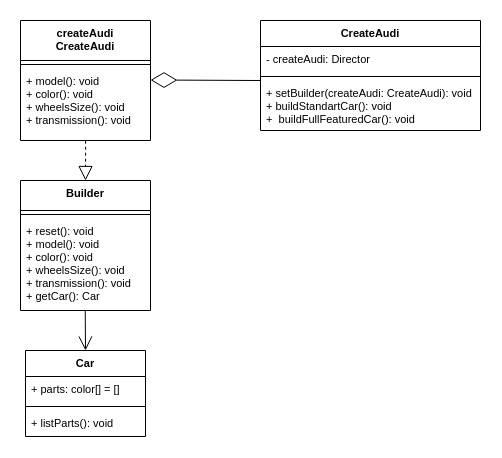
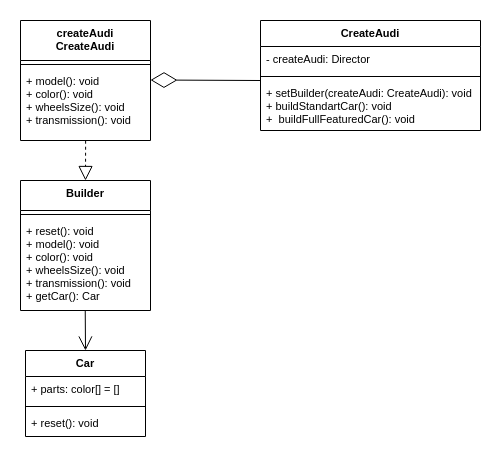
  <mxCell id="0" />
  <mxCell id="1" parent="0" />
  <mxCell id="2" value="createAudi&#10;CreateAudi" style="swimlane;fontStyle=1;align=center;verticalAlign=top;childLayout=stackLayout;horizontal=1;startSize=40;horizontalStack=0;resizeParent=1;resizeParentMax=0;resizeLast=0;collapsible=1;marginBottom=0;fontSize=11;" vertex="1" parent="1"><mxGeometry x="20" y="20" width="130" height="120" as="geometry" /></mxCell>
  <mxCell id="3" value="" style="line;strokeWidth=1;fillColor=none;align=left;verticalAlign=middle;spacingTop=-1;spacingLeft=3;spacingRight=3;rotatable=0;labelPosition=right;points=[];portConstraint=eastwest;strokeColor=inherit;fontSize=11;" vertex="1" parent="2"><mxGeometry y="40" width="130" height="8" as="geometry" /></mxCell>
  <mxCell id="4" value="+ model(): void&#10;+ color(): void&#10;+ wheelsSize(): void&#10;+ transmission(): void" style="text;strokeColor=none;fillColor=none;align=left;verticalAlign=top;spacingLeft=4;spacingRight=4;overflow=hidden;rotatable=0;points=[[0,0.5],[1,0.5]];portConstraint=eastwest;fontSize=11;" vertex="1" parent="2"><mxGeometry y="48" width="130" height="72" as="geometry" /></mxCell>
  <mxCell id="5" value="Builder" style="swimlane;fontStyle=1;align=center;verticalAlign=top;childLayout=stackLayout;horizontal=1;startSize=30;horizontalStack=0;resizeParent=1;resizeParentMax=0;resizeLast=0;collapsible=1;marginBottom=0;fontSize=11;" vertex="1" parent="1"><mxGeometry x="20" y="180" width="130" height="130" as="geometry" /></mxCell>
  <mxCell id="6" value="" style="line;strokeWidth=1;fillColor=none;align=left;verticalAlign=middle;spacingTop=-1;spacingLeft=3;spacingRight=3;rotatable=0;labelPosition=right;points=[];portConstraint=eastwest;strokeColor=inherit;fontSize=11;" vertex="1" parent="5"><mxGeometry y="30" width="130" height="8" as="geometry" /></mxCell>
  <mxCell id="7" value="+ reset(): void&#10;+ model(): void&#10;+ color(): void&#10;+ wheelsSize(): void&#10;+ transmission(): void&#10;+ getCar(): Car" style="text;strokeColor=none;fillColor=none;align=left;verticalAlign=top;spacingLeft=4;spacingRight=4;overflow=hidden;rotatable=0;points=[[0,0.5],[1,0.5]];portConstraint=eastwest;fontSize=11;" vertex="1" parent="5"><mxGeometry y="38" width="130" height="92" as="geometry" /></mxCell>
  <mxCell id="8" value="Car" style="swimlane;fontStyle=1;align=center;verticalAlign=top;childLayout=stackLayout;horizontal=1;startSize=26;horizontalStack=0;resizeParent=1;resizeParentMax=0;resizeLast=0;collapsible=1;marginBottom=0;fontSize=11;" vertex="1" parent="1"><mxGeometry x="25" y="350" width="120" height="86" as="geometry" /></mxCell>
  <mxCell id="9" value="+ parts: color[] = []" style="text;strokeColor=none;fillColor=none;align=left;verticalAlign=top;spacingLeft=4;spacingRight=4;overflow=hidden;rotatable=0;points=[[0,0.5],[1,0.5]];portConstraint=eastwest;fontSize=11;" vertex="1" parent="8"><mxGeometry y="26" width="120" height="26" as="geometry" /></mxCell>
  <mxCell id="10" value="" style="line;strokeWidth=1;fillColor=none;align=left;verticalAlign=middle;spacingTop=-1;spacingLeft=3;spacingRight=3;rotatable=0;labelPosition=right;points=[];portConstraint=eastwest;strokeColor=inherit;fontSize=11;" vertex="1" parent="8"><mxGeometry y="52" width="120" height="8" as="geometry" /></mxCell>
- <mxCell id="11" value="+ listParts(): void" style="text;strokeColor=none;fillColor=none;align=left;verticalAlign=top;spacingLeft=4;spacingRight=4;overflow=hidden;rotatable=0;points=[[0,0.5],[1,0.5]];portConstraint=eastwest;fontSize=11;" vertex="1" parent="8"><mxGeometry y="60" width="120" height="26" as="geometry" /></mxCell>
+ <mxCell id="11" value="+ reset(): void" style="text;strokeColor=none;fillColor=none;align=left;verticalAlign=top;spacingLeft=4;spacingRight=4;overflow=hidden;rotatable=0;points=[[0,0.5],[1,0.5]];portConstraint=eastwest;fontSize=11;" vertex="1" parent="8"><mxGeometry y="60" width="120" height="26" as="geometry" /></mxCell>
  <mxCell id="12" value="CreateAudi" style="swimlane;fontStyle=1;align=center;verticalAlign=top;childLayout=stackLayout;horizontal=1;startSize=26;horizontalStack=0;resizeParent=1;resizeParentMax=0;resizeLast=0;collapsible=1;marginBottom=0;fontSize=11;" vertex="1" parent="1"><mxGeometry x="260" y="20" width="220" height="110" as="geometry" /></mxCell>
  <mxCell id="13" value="- createAudi: Director" style="text;strokeColor=none;fillColor=none;align=left;verticalAlign=top;spacingLeft=4;spacingRight=4;overflow=hidden;rotatable=0;points=[[0,0.5],[1,0.5]];portConstraint=eastwest;fontSize=11;" vertex="1" parent="12"><mxGeometry y="26" width="220" height="26" as="geometry" /></mxCell>
  <mxCell id="14" value="" style="line;strokeWidth=1;fillColor=none;align=left;verticalAlign=middle;spacingTop=-1;spacingLeft=3;spacingRight=3;rotatable=0;labelPosition=right;points=[];portConstraint=eastwest;strokeColor=inherit;fontSize=11;" vertex="1" parent="12"><mxGeometry y="52" width="220" height="8" as="geometry" /></mxCell>
  <mxCell id="15" value="+ setBuilder(createAudi: CreateAudi): void&#10;+ buildStandartCar(): void&#10;+  buildFullFeaturedCar(): void" style="text;strokeColor=none;fillColor=none;align=left;verticalAlign=top;spacingLeft=4;spacingRight=4;overflow=hidden;rotatable=0;points=[[0,0.5],[1,0.5]];portConstraint=eastwest;fontSize=11;" vertex="1" parent="12"><mxGeometry y="60" width="220" height="50" as="geometry" /></mxCell>
  <mxCell id="16" value="" style="endArrow=diamondThin;endFill=0;endSize=24;html=1;rounded=0;fontSize=11;" edge="1" parent="1"><mxGeometry width="160" relative="1" as="geometry"><mxPoint x="260" y="80" as="sourcePoint" /><mxPoint x="150" y="79.5" as="targetPoint" /></mxGeometry></mxCell>
  <mxCell id="17" value="" style="endArrow=block;dashed=1;endFill=0;endSize=12;html=1;rounded=0;fontSize=11;entryX=0.5;entryY=0;entryDx=0;entryDy=0;exitX=0.501;exitY=1.003;exitDx=0;exitDy=0;exitPerimeter=0;" edge="1" parent="1" source="4" target="5"><mxGeometry width="160" relative="1" as="geometry"><mxPoint x="10" y="140" as="sourcePoint" /><mxPoint x="170" y="140" as="targetPoint" /></mxGeometry></mxCell>
  <mxCell id="18" value="" style="endArrow=open;endFill=1;endSize=12;html=1;rounded=0;fontSize=11;exitX=0.498;exitY=0.999;exitDx=0;exitDy=0;exitPerimeter=0;entryX=0.5;entryY=0;entryDx=0;entryDy=0;" edge="1" parent="1" source="7" target="8"><mxGeometry width="160" relative="1" as="geometry"><mxPoint x="30" y="340" as="sourcePoint" /><mxPoint x="190" y="340" as="targetPoint" /></mxGeometry></mxCell>
